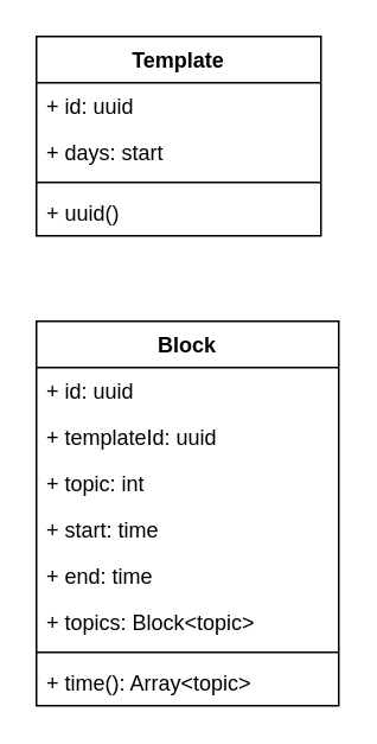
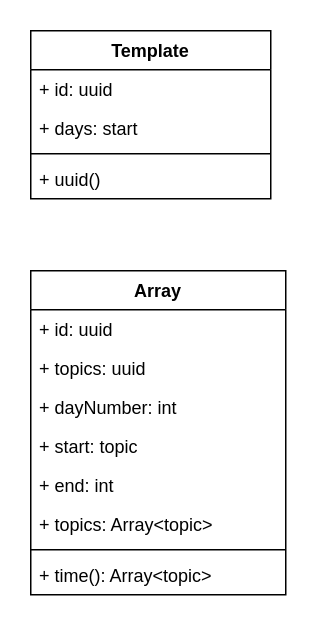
  <mxCell id="0" />
  <mxCell id="1" parent="0" />
  <mxCell id="2" value="Template" style="swimlane;fontStyle=1;align=center;verticalAlign=top;childLayout=stackLayout;horizontal=1;startSize=26;horizontalStack=0;resizeParent=1;resizeParentMax=0;resizeLast=0;collapsible=1;marginBottom=0;whiteSpace=wrap;html=1;" vertex="1" parent="1"><mxGeometry x="20" y="20" width="160" height="112" as="geometry"><mxRectangle x="60" y="50" width="90" height="30" as="alternateBounds" /></mxGeometry></mxCell>
  <mxCell id="3" value="+ id: uuid&amp;nbsp;" style="text;strokeColor=none;fillColor=none;align=left;verticalAlign=top;spacingLeft=4;spacingRight=4;overflow=hidden;rotatable=0;points=[[0,0.5],[1,0.5]];portConstraint=eastwest;whiteSpace=wrap;html=1;" vertex="1" parent="2"><mxGeometry y="26" width="160" height="26" as="geometry" /></mxCell>
  <mxCell id="4" value="+ days: start&amp;nbsp;" style="text;strokeColor=none;fillColor=none;align=left;verticalAlign=top;spacingLeft=4;spacingRight=4;overflow=hidden;rotatable=0;points=[[0,0.5],[1,0.5]];portConstraint=eastwest;whiteSpace=wrap;html=1;" vertex="1" parent="2"><mxGeometry y="52" width="160" height="26" as="geometry" /></mxCell>
  <mxCell id="5" value="" style="line;strokeWidth=1;fillColor=none;align=left;verticalAlign=middle;spacingTop=-1;spacingLeft=3;spacingRight=3;rotatable=0;labelPosition=right;points=[];portConstraint=eastwest;strokeColor=inherit;" vertex="1" parent="2"><mxGeometry y="78" width="160" height="8" as="geometry" /></mxCell>
  <mxCell id="6" value="+ uuid()" style="text;strokeColor=none;fillColor=none;align=left;verticalAlign=top;spacingLeft=4;spacingRight=4;overflow=hidden;rotatable=0;points=[[0,0.5],[1,0.5]];portConstraint=eastwest;whiteSpace=wrap;html=1;" vertex="1" parent="2"><mxGeometry y="86" width="160" height="26" as="geometry" /></mxCell>
- <mxCell id="7" value="Block" style="swimlane;fontStyle=1;align=center;verticalAlign=top;childLayout=stackLayout;horizontal=1;startSize=26;horizontalStack=0;resizeParent=1;resizeParentMax=0;resizeLast=0;collapsible=1;marginBottom=0;whiteSpace=wrap;html=1;" vertex="1" parent="1"><mxGeometry x="20" y="180" width="170" height="216" as="geometry" /></mxCell>
+ <mxCell id="7" value="Array" style="swimlane;fontStyle=1;align=center;verticalAlign=top;childLayout=stackLayout;horizontal=1;startSize=26;horizontalStack=0;resizeParent=1;resizeParentMax=0;resizeLast=0;collapsible=1;marginBottom=0;whiteSpace=wrap;html=1;" vertex="1" parent="1"><mxGeometry x="20" y="180" width="170" height="216" as="geometry" /></mxCell>
  <mxCell id="8" value="+ id: uuid" style="text;strokeColor=none;fillColor=none;align=left;verticalAlign=top;spacingLeft=4;spacingRight=4;overflow=hidden;rotatable=0;points=[[0,0.5],[1,0.5]];portConstraint=eastwest;whiteSpace=wrap;html=1;" vertex="1" parent="7"><mxGeometry y="26" width="170" height="26" as="geometry" /></mxCell>
- <mxCell id="9" value="+ templateId: uuid" style="text;strokeColor=none;fillColor=none;align=left;verticalAlign=top;spacingLeft=4;spacingRight=4;overflow=hidden;rotatable=0;points=[[0,0.5],[1,0.5]];portConstraint=eastwest;whiteSpace=wrap;html=1;" vertex="1" parent="7"><mxGeometry y="52" width="170" height="26" as="geometry" /></mxCell>
- <mxCell id="10" value="+ topic: int" style="text;strokeColor=none;fillColor=none;align=left;verticalAlign=top;spacingLeft=4;spacingRight=4;overflow=hidden;rotatable=0;points=[[0,0.5],[1,0.5]];portConstraint=eastwest;whiteSpace=wrap;html=1;" vertex="1" parent="7"><mxGeometry y="78" width="170" height="26" as="geometry" /></mxCell>
- <mxCell id="11" value="+ start: time" style="text;strokeColor=none;fillColor=none;align=left;verticalAlign=top;spacingLeft=4;spacingRight=4;overflow=hidden;rotatable=0;points=[[0,0.5],[1,0.5]];portConstraint=eastwest;whiteSpace=wrap;html=1;" vertex="1" parent="7"><mxGeometry y="104" width="170" height="26" as="geometry" /></mxCell>
- <mxCell id="12" value="+ end: time" style="text;strokeColor=none;fillColor=none;align=left;verticalAlign=top;spacingLeft=4;spacingRight=4;overflow=hidden;rotatable=0;points=[[0,0.5],[1,0.5]];portConstraint=eastwest;whiteSpace=wrap;html=1;" vertex="1" parent="7"><mxGeometry y="130" width="170" height="26" as="geometry" /></mxCell>
- <mxCell id="13" value="+ topics: Block&amp;lt;topic&amp;gt;" style="text;strokeColor=none;fillColor=none;align=left;verticalAlign=top;spacingLeft=4;spacingRight=4;overflow=hidden;rotatable=0;points=[[0,0.5],[1,0.5]];portConstraint=eastwest;whiteSpace=wrap;html=1;" vertex="1" parent="7"><mxGeometry y="156" width="170" height="26" as="geometry" /></mxCell>
+ <mxCell id="9" value="+ topics: uuid" style="text;strokeColor=none;fillColor=none;align=left;verticalAlign=top;spacingLeft=4;spacingRight=4;overflow=hidden;rotatable=0;points=[[0,0.5],[1,0.5]];portConstraint=eastwest;whiteSpace=wrap;html=1;" vertex="1" parent="7"><mxGeometry y="52" width="170" height="26" as="geometry" /></mxCell>
+ <mxCell id="10" value="+ dayNumber: int" style="text;strokeColor=none;fillColor=none;align=left;verticalAlign=top;spacingLeft=4;spacingRight=4;overflow=hidden;rotatable=0;points=[[0,0.5],[1,0.5]];portConstraint=eastwest;whiteSpace=wrap;html=1;" vertex="1" parent="7"><mxGeometry y="78" width="170" height="26" as="geometry" /></mxCell>
+ <mxCell id="11" value="+ start: topic" style="text;strokeColor=none;fillColor=none;align=left;verticalAlign=top;spacingLeft=4;spacingRight=4;overflow=hidden;rotatable=0;points=[[0,0.5],[1,0.5]];portConstraint=eastwest;whiteSpace=wrap;html=1;" vertex="1" parent="7"><mxGeometry y="104" width="170" height="26" as="geometry" /></mxCell>
+ <mxCell id="12" value="+ end: int" style="text;strokeColor=none;fillColor=none;align=left;verticalAlign=top;spacingLeft=4;spacingRight=4;overflow=hidden;rotatable=0;points=[[0,0.5],[1,0.5]];portConstraint=eastwest;whiteSpace=wrap;html=1;" vertex="1" parent="7"><mxGeometry y="130" width="170" height="26" as="geometry" /></mxCell>
+ <mxCell id="13" value="+ topics: Array&amp;lt;topic&amp;gt;" style="text;strokeColor=none;fillColor=none;align=left;verticalAlign=top;spacingLeft=4;spacingRight=4;overflow=hidden;rotatable=0;points=[[0,0.5],[1,0.5]];portConstraint=eastwest;whiteSpace=wrap;html=1;" vertex="1" parent="7"><mxGeometry y="156" width="170" height="26" as="geometry" /></mxCell>
  <mxCell id="14" value="" style="line;strokeWidth=1;fillColor=none;align=left;verticalAlign=middle;spacingTop=-1;spacingLeft=3;spacingRight=3;rotatable=0;labelPosition=right;points=[];portConstraint=eastwest;strokeColor=inherit;" vertex="1" parent="7"><mxGeometry y="182" width="170" height="8" as="geometry" /></mxCell>
  <mxCell id="15" value="+ time(): Array&amp;lt;topic&amp;gt;" style="text;strokeColor=none;fillColor=none;align=left;verticalAlign=top;spacingLeft=4;spacingRight=4;overflow=hidden;rotatable=0;points=[[0,0.5],[1,0.5]];portConstraint=eastwest;whiteSpace=wrap;html=1;" vertex="1" parent="7"><mxGeometry y="190" width="170" height="26" as="geometry" /></mxCell>
